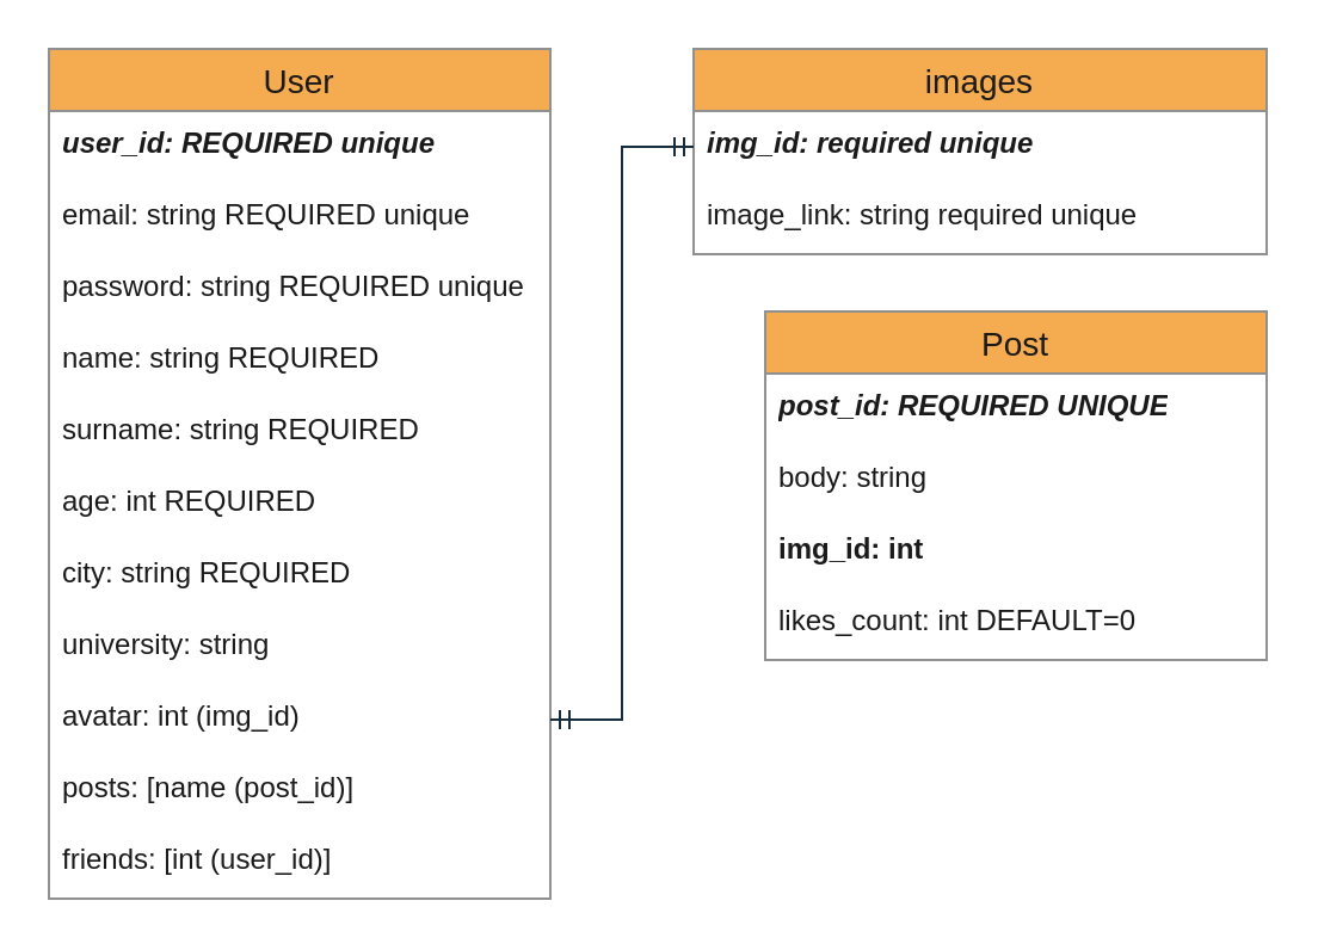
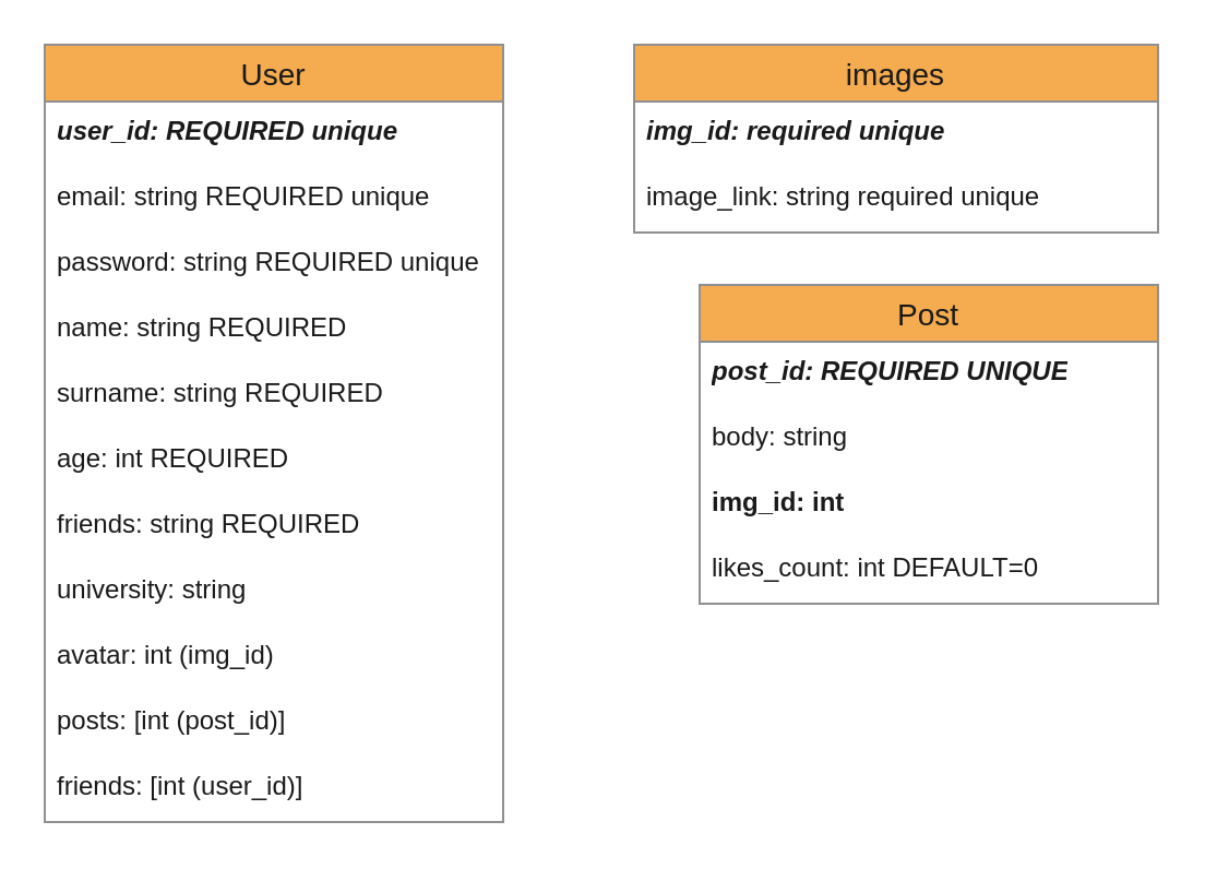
  <mxCell id="0" />
  <mxCell id="1" parent="0" />
  <mxCell id="2" value="User" style="swimlane;fontStyle=0;childLayout=stackLayout;horizontal=1;startSize=26;horizontalStack=0;resizeParent=1;resizeParentMax=0;resizeLast=0;collapsible=1;marginBottom=0;align=center;fontSize=14;glass=0;rounded=0;comic=0;labelBackgroundColor=none;fillColor=#F5AB50;strokeColor=#909090;fontColor=#1A1A1A;" vertex="1" parent="1"><mxGeometry x="20" y="20" width="210" height="356" as="geometry" /></mxCell>
  <mxCell id="3" value="&lt;b&gt;&lt;i&gt;user_id: REQUIRED&amp;nbsp;unique&lt;/i&gt;&lt;/b&gt;" style="text;spacingLeft=4;spacingRight=4;overflow=hidden;rotatable=0;points=[[0,0.5],[1,0.5]];portConstraint=eastwest;fontSize=12;whiteSpace=wrap;html=1;labelBackgroundColor=none;fontColor=#1A1A1A;" vertex="1" parent="2"><mxGeometry y="26" width="210" height="30" as="geometry" /></mxCell>
  <mxCell id="4" value="email: string REQUIRED unique" style="text;spacingLeft=4;spacingRight=4;overflow=hidden;rotatable=0;points=[[0,0.5],[1,0.5]];portConstraint=eastwest;fontSize=12;whiteSpace=wrap;html=1;labelBackgroundColor=none;fontColor=#1A1A1A;" vertex="1" parent="2"><mxGeometry y="56" width="210" height="30" as="geometry" /></mxCell>
  <mxCell id="5" value="password: string REQUIRED unique" style="text;spacingLeft=4;spacingRight=4;overflow=hidden;rotatable=0;points=[[0,0.5],[1,0.5]];portConstraint=eastwest;fontSize=12;whiteSpace=wrap;html=1;labelBackgroundColor=none;fontColor=#1A1A1A;" vertex="1" parent="2"><mxGeometry y="86" width="210" height="30" as="geometry" /></mxCell>
  <mxCell id="6" value="name: string REQUIRED" style="text;spacingLeft=4;spacingRight=4;overflow=hidden;rotatable=0;points=[[0,0.5],[1,0.5]];portConstraint=eastwest;fontSize=12;whiteSpace=wrap;html=1;labelBackgroundColor=none;fontColor=#1A1A1A;" vertex="1" parent="2"><mxGeometry y="116" width="210" height="30" as="geometry" /></mxCell>
  <mxCell id="7" value="surname: string REQUIRED" style="text;spacingLeft=4;spacingRight=4;overflow=hidden;rotatable=0;points=[[0,0.5],[1,0.5]];portConstraint=eastwest;fontSize=12;whiteSpace=wrap;html=1;labelBackgroundColor=none;fontColor=#1A1A1A;" vertex="1" parent="2"><mxGeometry y="146" width="210" height="30" as="geometry" /></mxCell>
  <mxCell id="8" value="age: int REQUIRED" style="text;spacingLeft=4;spacingRight=4;overflow=hidden;rotatable=0;points=[[0,0.5],[1,0.5]];portConstraint=eastwest;fontSize=12;whiteSpace=wrap;html=1;labelBackgroundColor=none;fontColor=#1A1A1A;" vertex="1" parent="2"><mxGeometry y="176" width="210" height="30" as="geometry" /></mxCell>
- <mxCell id="9" value="city: string REQUIRED" style="text;spacingLeft=4;spacingRight=4;overflow=hidden;rotatable=0;points=[[0,0.5],[1,0.5]];portConstraint=eastwest;fontSize=12;whiteSpace=wrap;html=1;labelBackgroundColor=none;fontColor=#1A1A1A;" vertex="1" parent="2"><mxGeometry y="206" width="210" height="30" as="geometry" /></mxCell>
+ <mxCell id="9" value="friends: string REQUIRED" style="text;spacingLeft=4;spacingRight=4;overflow=hidden;rotatable=0;points=[[0,0.5],[1,0.5]];portConstraint=eastwest;fontSize=12;whiteSpace=wrap;html=1;labelBackgroundColor=none;fontColor=#1A1A1A;" vertex="1" parent="2"><mxGeometry y="206" width="210" height="30" as="geometry" /></mxCell>
  <mxCell id="10" value="university: string" style="text;spacingLeft=4;spacingRight=4;overflow=hidden;rotatable=0;points=[[0,0.5],[1,0.5]];portConstraint=eastwest;fontSize=12;whiteSpace=wrap;html=1;labelBackgroundColor=none;fontColor=#1A1A1A;" vertex="1" parent="2"><mxGeometry y="236" width="210" height="30" as="geometry" /></mxCell>
  <mxCell id="11" value="avatar: int (img_id)" style="text;spacingLeft=4;spacingRight=4;overflow=hidden;rotatable=0;points=[[0,0.5],[1,0.5]];portConstraint=eastwest;fontSize=12;whiteSpace=wrap;html=1;labelBackgroundColor=none;fontColor=#1A1A1A;" vertex="1" parent="2"><mxGeometry y="266" width="210" height="30" as="geometry" /></mxCell>
- <mxCell id="12" value="posts: [name (post_id)]" style="text;spacingLeft=4;spacingRight=4;overflow=hidden;rotatable=0;points=[[0,0.5],[1,0.5]];portConstraint=eastwest;fontSize=12;whiteSpace=wrap;html=1;labelBackgroundColor=none;fontColor=#1A1A1A;" vertex="1" parent="2"><mxGeometry y="296" width="210" height="30" as="geometry" /></mxCell>
+ <mxCell id="12" value="posts: [int (post_id)]" style="text;spacingLeft=4;spacingRight=4;overflow=hidden;rotatable=0;points=[[0,0.5],[1,0.5]];portConstraint=eastwest;fontSize=12;whiteSpace=wrap;html=1;labelBackgroundColor=none;fontColor=#1A1A1A;" vertex="1" parent="2"><mxGeometry y="296" width="210" height="30" as="geometry" /></mxCell>
  <mxCell id="13" value="friends: [int (user_id)]" style="text;spacingLeft=4;spacingRight=4;overflow=hidden;rotatable=0;points=[[0,0.5],[1,0.5]];portConstraint=eastwest;fontSize=12;whiteSpace=wrap;html=1;labelBackgroundColor=none;fontColor=#1A1A1A;" vertex="1" parent="2"><mxGeometry y="326" width="210" height="30" as="geometry" /></mxCell>
  <mxCell id="14" value="Post" style="swimlane;fontStyle=0;childLayout=stackLayout;horizontal=1;startSize=26;horizontalStack=0;resizeParent=1;resizeParentMax=0;resizeLast=0;collapsible=1;marginBottom=0;align=center;fontSize=14;labelBackgroundColor=none;fillColor=#F5AB50;strokeColor=#909090;fontColor=#1A1A1A;" vertex="1" parent="1"><mxGeometry x="320" y="130" width="210" height="146" as="geometry" /></mxCell>
  <mxCell id="15" value="&lt;b&gt;&lt;i&gt;post_id: REQUIRED UNIQUE&lt;/i&gt;&lt;/b&gt;" style="text;spacingLeft=4;spacingRight=4;overflow=hidden;rotatable=0;points=[[0,0.5],[1,0.5]];portConstraint=eastwest;fontSize=12;whiteSpace=wrap;html=1;labelBackgroundColor=none;fontColor=#1A1A1A;" vertex="1" parent="14"><mxGeometry y="26" width="210" height="30" as="geometry" /></mxCell>
  <mxCell id="16" value="body: string" style="text;spacingLeft=4;spacingRight=4;overflow=hidden;rotatable=0;points=[[0,0.5],[1,0.5]];portConstraint=eastwest;fontSize=12;whiteSpace=wrap;html=1;labelBackgroundColor=none;fontColor=#1A1A1A;" vertex="1" parent="14"><mxGeometry y="56" width="210" height="30" as="geometry" /></mxCell>
  <mxCell id="17" value="&lt;b&gt;img_id: int&lt;/b&gt;" style="text;spacingLeft=4;spacingRight=4;overflow=hidden;rotatable=0;points=[[0,0.5],[1,0.5]];portConstraint=eastwest;fontSize=12;whiteSpace=wrap;html=1;labelBackgroundColor=none;fontColor=#1A1A1A;" vertex="1" parent="14"><mxGeometry y="86" width="210" height="30" as="geometry" /></mxCell>
  <mxCell id="18" value="likes_count: int DEFAULT=0" style="text;spacingLeft=4;spacingRight=4;overflow=hidden;rotatable=0;points=[[0,0.5],[1,0.5]];portConstraint=eastwest;fontSize=12;whiteSpace=wrap;html=1;labelBackgroundColor=none;fontColor=#1A1A1A;" vertex="1" parent="14"><mxGeometry y="116" width="210" height="30" as="geometry" /></mxCell>
  <mxCell id="19" value="images" style="swimlane;fontStyle=0;childLayout=stackLayout;horizontal=1;startSize=26;horizontalStack=0;resizeParent=1;resizeParentMax=0;resizeLast=0;collapsible=1;marginBottom=0;align=center;fontSize=14;labelBackgroundColor=none;fillColor=#F5AB50;strokeColor=#909090;fontColor=#1A1A1A;" vertex="1" parent="1"><mxGeometry x="290" y="20" width="240" height="86" as="geometry" /></mxCell>
  <mxCell id="20" value="&lt;b&gt;&lt;i&gt;img_id: required&amp;nbsp;unique&lt;/i&gt;&lt;/b&gt;" style="text;spacingLeft=4;spacingRight=4;overflow=hidden;rotatable=0;points=[[0,0.5],[1,0.5]];portConstraint=eastwest;fontSize=12;whiteSpace=wrap;html=1;labelBackgroundColor=none;fontColor=#1A1A1A;" vertex="1" parent="19"><mxGeometry y="26" width="240" height="30" as="geometry" /></mxCell>
  <mxCell id="21" value="image_link: string required unique" style="text;spacingLeft=4;spacingRight=4;overflow=hidden;rotatable=0;points=[[0,0.5],[1,0.5]];portConstraint=eastwest;fontSize=12;whiteSpace=wrap;html=1;labelBackgroundColor=none;fontColor=#1A1A1A;" vertex="1" parent="19"><mxGeometry y="56" width="240" height="30" as="geometry" /></mxCell>
- <mxCell id="22" value="" style="edgeStyle=entityRelationEdgeStyle;fontSize=12;html=1;endArrow=ERmandOne;startArrow=ERmandOne;rounded=0;strokeColor=#182E3E;fontColor=#1A1A1A;exitX=1;exitY=0.5;exitDx=0;exitDy=0;entryX=0;entryY=0.5;entryDx=0;entryDy=0;" edge="1" parent="1" source="11" target="20"><mxGeometry width="100" height="100" relative="1" as="geometry"><mxPoint x="280" y="160" as="sourcePoint" /><mxPoint x="380" y="60" as="targetPoint" /></mxGeometry></mxCell>
